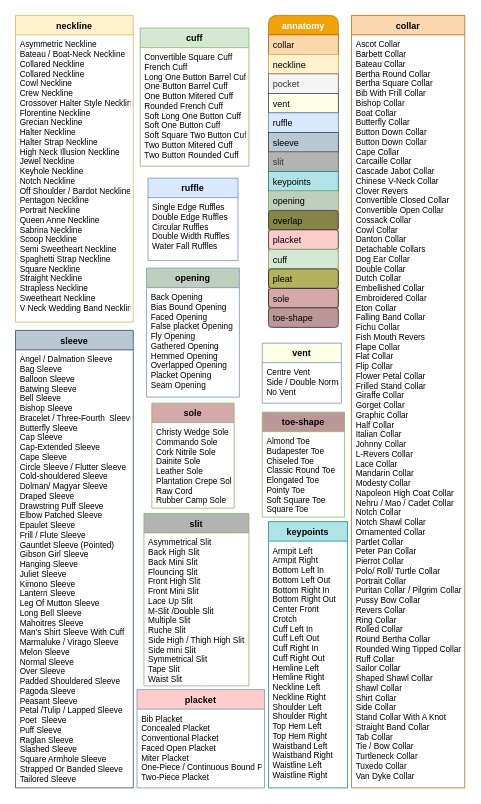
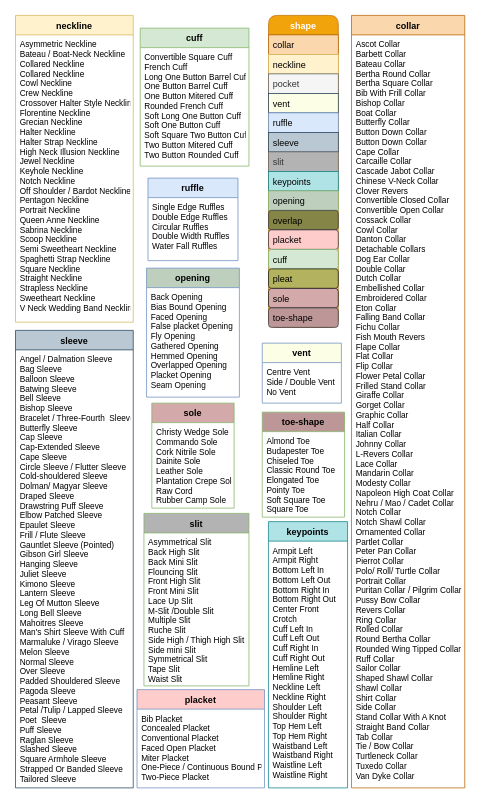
  <mxCell id="0" />
  <mxCell id="1" parent="0" />
  <mxCell id="2" value="neckline" style="swimlane;fontStyle=1;align=center;verticalAlign=top;childLayout=stackLayout;horizontal=1;startSize=26;horizontalStack=0;resizeParent=1;resizeLast=0;collapsible=1;marginBottom=0;rounded=0;shadow=0;strokeWidth=1;swimlaneFillColor=#ffffff;fillColor=#fff2cc;strokeColor=#d6b656;" parent="1" vertex="1"><mxGeometry y="20" width="157" height="409" as="geometry" x="20"><mxRectangle x="240" y="268" width="160" height="26" as="alternateBounds" /></mxGeometry></mxCell>
  <mxCell id="3" value="Asymmetric Neckline&#10;Bateau / Boat-Neck Neckline&#10;Collared Neckline&#10;Collared Neckline&#10;Cowl Neckline&#10;Crew Neckline&#10;Crossover Halter Style Neckline&#10;Florentine Neckline&#10;Grecian Neckline&#10;Halter Neckline&#10;Halter Strap Neckline&#10;High Neck Illusion Neckline&#10;Jewel Neckline&#10;Keyhole Neckline&#10;Notch Neckline&#10;Off Shoulder / Bardot Neckline&#10;Pentagon Neckline&#10;Portrait Neckline&#10;Queen Anne Neckline&#10;Sabrina Neckline&#10;Scoop Neckline&#10;Semi Sweetheart Neckline&#10;Spaghetti Strap Neckline&#10;Square Neckline&#10;Straight Neckline&#10;Strapless Neckline&#10;Sweetheart Neckline&#10;V Neck Wedding Band Neckline" style="text;align=left;verticalAlign=top;spacingLeft=4;spacingRight=4;overflow=hidden;rotatable=0;points=[[0,0.5],[1,0.5]];portConstraint=eastwest;fontSize=11;fontColor=#000000;" parent="2" vertex="1"><mxGeometry y="26" width="157" height="374" as="geometry" /></mxCell>
  <mxCell id="4" value="sleeve" style="swimlane;fontStyle=1;align=center;verticalAlign=top;childLayout=stackLayout;horizontal=1;startSize=26;horizontalStack=0;resizeParent=1;resizeLast=0;collapsible=1;marginBottom=0;rounded=0;shadow=0;strokeWidth=1;swimlaneFillColor=#ffffff;fillColor=#bac8d3;strokeColor=#23445d;" parent="1" vertex="1"><mxGeometry y="440" width="157" height="610" as="geometry" x="20"><mxRectangle x="240" y="268" width="160" height="26" as="alternateBounds" /></mxGeometry></mxCell>
  <mxCell id="5" value="Angel / Dalmation Sleeve&#10;Bag Sleeve&#10;Balloon Sleeve&#10;Batwing Sleeve&#10;Bell Sleeve&#10;Bishop Sleeve&#10;Bracelet / Three-Fourth  Sleeve&#10;Butterfly Sleeve&#10;Cap Sleeve&#10;Cap-Extended Sleeve&#10;Cape Sleeve&#10;Circle Sleeve / Flutter Sleeve&#10;Cold-shouldered Sleeve&#10;Dolman/ Magyar Sleeve&#10;Draped Sleeve&#10;Drawstring Puff Sleeve&#10;Elbow Patched Sleeve&#10;Epaulet Sleeve&#10;Frill / Flute Sleeve&#10;Gauntlet Sleeve (Pointed)&#10;Gibson Girl Sleeve&#10;Hanging Sleeve&#10;Juliet Sleeve&#10;Kimono Sleeve&#10;Lantern Sleeve&#10;Leg Of Mutton Sleeve&#10;Long Bell Sleeve&#10;Mahoitres Sleeve&#10;Man's Shirt Sleeve With Cuff&#10;Marmaluke / Virago Sleeve&#10;Melon Sleeve&#10;Normal Sleeve&#10;Over Sleeve&#10;Padded Shouldered Sleeve&#10;Pagoda Sleeve&#10;Peasant Sleeve&#10;Petal /Tulip / Lapped Sleeve&#10;Poet  Sleeve&#10;Puff Sleeve&#10;Raglan Sleeve&#10;Slashed Sleeve&#10;Square Armhole Sleeve&#10;Strapped Or Banded Sleeve&#10;Tailored Sleeve" style="text;align=left;verticalAlign=top;spacingLeft=4;spacingRight=4;overflow=hidden;rotatable=0;points=[[0,0.5],[1,0.5]];portConstraint=eastwest;fontSize=11;fontColor=#000000;" parent="4" vertex="1"><mxGeometry y="26" width="157" height="574" as="geometry" /></mxCell>
  <mxCell id="6" value="collar" style="swimlane;fontStyle=1;align=center;verticalAlign=top;childLayout=stackLayout;horizontal=1;startSize=26;horizontalStack=0;resizeParent=1;resizeLast=0;collapsible=1;marginBottom=0;rounded=0;shadow=0;strokeWidth=1;swimlaneFillColor=#ffffff;fillColor=#fad7ac;strokeColor=#b46504;" parent="1" vertex="1"><mxGeometry x="468" y="20" width="151" height="1030" as="geometry"><mxRectangle x="240" y="268" width="160" height="26" as="alternateBounds" /></mxGeometry></mxCell>
  <mxCell id="7" value="Ascot Collar&#10;Barbett Collar&#10;Bateau Collar&#10;Bertha Round Collar&#10;Bertha Square Collar&#10;Bib With Frill Collar&#10;Bishop Collar&#10;Boat Collar&#10;Butterfly Collar&#10;Button Down Collar&#10;Button Down Collar&#10;Cape Collar&#10;Carcaille Collar&#10;Cascade Jabot Collar&#10;Chinese V-Neck Collar&#10;Clover Revers&#10;Convertible Closed Collar&#10;Convertible Open Collar&#10;Cossack Collar&#10;Cowl Collar&#10;Danton Collar&#10;Detachable Collars&#10;Dog Ear Collar&#10;Double Collar&#10;Dutch Collar&#10;Embellished Collar&#10;Embroidered Collar&#10;Eton Collar&#10;Falling Band Collar&#10;Fichu Collar&#10;Fish Mouth Revers&#10;Flape Collar&#10;Flat Collar&#10;Flip Collar&#10;Flower Petal Collar&#10;Frilled Stand Collar&#10;Giraffe Collar&#10;Gorget Collar&#10;Graphic Collar&#10;Half Collar&#10;Italian Collar&#10;Johnny Collar&#10;L-Revers Collar&#10;Lace Collar&#10;Mandarin Collar&#10;Modesty Collar&#10;Napoleon High Coat Collar&#10;Nehru / Mao / Cadet Collar&#10;Notch Collar&#10;Notch Shawl Collar&#10;Ornamented Collar&#10;Partlet Collar&#10;Peter Pan Collar&#10;Pierrot Collar&#10;Polo/ Roll/ Turtle Collar&#10;Portrait Collar&#10;Puritan Collar / Pilgrim Collar&#10;Pussy Bow Collar&#10;Revers Collar&#10;Ring Collar&#10;Rolled Collar&#10;Round Bertha Collar&#10;Rounded Wing Tipped Collar&#10;Ruff Collar&#10;Sailor Collar&#10;Shaped Shawl Collar&#10;Shawl Collar&#10;Shirt Collar&#10;Side Collar&#10;Stand Collar With A Knot&#10;Straight Band Collar&#10;Tab Collar&#10;Tie / Bow Collar&#10;Turtleneck Collar&#10;Tuxedo Collar&#10;Van Dyke Collar" style="text;align=left;verticalAlign=top;spacingLeft=4;spacingRight=4;overflow=hidden;rotatable=0;points=[[0,0.5],[1,0.5]];portConstraint=eastwest;fontSize=11;fontColor=#000000;" parent="6" vertex="1"><mxGeometry y="26" width="151" height="1004" as="geometry" /></mxCell>
  <mxCell id="8" value="keypoints" style="swimlane;fontStyle=1;align=center;verticalAlign=top;childLayout=stackLayout;horizontal=1;startSize=26;horizontalStack=0;resizeParent=1;resizeLast=0;collapsible=1;marginBottom=0;rounded=0;shadow=0;strokeWidth=1;swimlaneFillColor=#ffffff;fillColor=#b0e3e6;strokeColor=#0e8088;" parent="1" vertex="1"><mxGeometry x="357.25" y="695" width="105.5" height="355" as="geometry"><mxRectangle x="240" y="268" width="160" height="26" as="alternateBounds" /></mxGeometry></mxCell>
  <mxCell id="9" value="Armpit Left&#10;Armpit Right&#10;Bottom Left In&#10;Bottom Left Out&#10;Bottom Right In&#10;Bottom Right Out&#10;Center Front&#10;Crotch&#10;Cuff Left In&#10;Cuff Left Out&#10;Cuff Right In&#10;Cuff Right Out&#10;Hemline Left&#10;Hemline Right&#10;Neckline Left&#10;Neckline Right&#10;Shoulder Left&#10;Shoulder Right&#10;Top Hem Left&#10;Top Hem Right&#10;Waistband Left&#10;Waistband Right&#10;Waistline Left&#10;Waistline Right" style="text;align=left;verticalAlign=top;spacingLeft=4;spacingRight=4;overflow=hidden;rotatable=0;points=[[0,0.5],[1,0.5]];portConstraint=eastwest;fontSize=11;fontColor=#000000;" parent="8" vertex="1"><mxGeometry y="26" width="105.5" height="324" as="geometry" /></mxCell>
  <mxCell id="10" value="placket" style="swimlane;fontStyle=1;align=center;verticalAlign=top;childLayout=stackLayout;horizontal=1;startSize=26;horizontalStack=0;resizeParent=1;resizeLast=0;collapsible=1;marginBottom=0;rounded=0;shadow=0;strokeWidth=1;swimlaneFillColor=#ffffff;fillColor=#FFCCCC;strokeColor=#6c8ebf;" vertex="1" parent="1"><mxGeometry x="182" y="919" width="170" height="131" as="geometry"><mxRectangle x="240" y="268" width="160" height="26" as="alternateBounds" /></mxGeometry></mxCell>
  <mxCell id="11" value="Bib Placket&#10;Concealed Placket&#10;Conventional Placket&#10;Faced Open Placket&#10;Miter Placket&#10;One-Piece / Continuous Bound Placket&#10;Two-Piece Placket" style="text;align=left;verticalAlign=top;spacingLeft=4;spacingRight=4;overflow=hidden;rotatable=0;points=[[0,0.5],[1,0.5]];portConstraint=eastwest;fontSize=11;fontColor=#000000;" vertex="1" parent="10"><mxGeometry y="26" width="170" height="104" as="geometry" /></mxCell>
  <mxCell id="12" value="sole" style="swimlane;fontStyle=1;align=center;verticalAlign=top;childLayout=stackLayout;horizontal=1;startSize=26;horizontalStack=0;resizeParent=1;resizeLast=0;collapsible=1;marginBottom=0;rounded=0;shadow=0;strokeWidth=1;swimlaneFillColor=#ffffff;fillColor=#D4A9A9;strokeColor=#82b366;" vertex="1" parent="1"><mxGeometry x="201.76" y="537" width="109.75" height="140" as="geometry"><mxRectangle x="240" y="268" width="160" height="26" as="alternateBounds" /></mxGeometry></mxCell>
  <mxCell id="13" value="Christy Wedge Sole&#10;Commando Sole&#10;Cork Nitrile Sole&#10;Dainite Sole&#10;Leather Sole&#10;Plantation Crepe Sole&#10;Raw Cord&#10;Rubber Camp Sole" style="text;align=left;verticalAlign=top;spacingLeft=4;spacingRight=4;overflow=hidden;rotatable=0;points=[[0,0.5],[1,0.5]];portConstraint=eastwest;fontSize=11;fontColor=#000000;" vertex="1" parent="12"><mxGeometry y="26" width="109.75" height="114" as="geometry" /></mxCell>
  <mxCell id="14" value="toe-shape" style="swimlane;fontStyle=1;align=center;verticalAlign=top;childLayout=stackLayout;horizontal=1;startSize=26;horizontalStack=0;resizeParent=1;resizeLast=0;collapsible=1;marginBottom=0;rounded=0;shadow=0;strokeWidth=1;swimlaneFillColor=#ffffff;fillColor=#BD9797;strokeColor=#82b366;" vertex="1" parent="1"><mxGeometry x="349" y="549" width="109.75" height="140" as="geometry"><mxRectangle x="240" y="268" width="160" height="26" as="alternateBounds" /></mxGeometry></mxCell>
  <mxCell id="15" value="Almond Toe&#10;Budapester Toe&#10;Chiseled Toe&#10;Classic Round Toe&#10;Elongated Toe&#10;Pointy Toe&#10;Soft Square Toe&#10;Square Toe" style="text;align=left;verticalAlign=top;spacingLeft=4;spacingRight=4;overflow=hidden;rotatable=0;points=[[0,0.5],[1,0.5]];portConstraint=eastwest;fontSize=11;fontColor=#000000;" vertex="1" parent="14"><mxGeometry y="26" width="109.75" height="114" as="geometry" /></mxCell>
  <mxCell id="16" value="vent" style="swimlane;fontStyle=1;align=center;verticalAlign=top;childLayout=stackLayout;horizontal=1;startSize=26;horizontalStack=0;resizeParent=1;resizeLast=0;collapsible=1;marginBottom=0;rounded=0;shadow=0;strokeWidth=1;swimlaneFillColor=#ffffff;fillColor=#FCFFE6;strokeColor=#6c8ebf;" parent="1" vertex="1"><mxGeometry x="349" y="457" width="105.5" height="80" as="geometry"><mxRectangle x="240" y="268" width="160" height="26" as="alternateBounds" /></mxGeometry></mxCell>
- <mxCell id="17" value="Centre Vent&#10;Side / Double Normal&#10;No Vent" style="text;align=left;verticalAlign=top;spacingLeft=4;spacingRight=4;overflow=hidden;rotatable=0;points=[[0,0.5],[1,0.5]];portConstraint=eastwest;fontSize=11;fontColor=#000000;" parent="16" vertex="1"><mxGeometry y="26" width="105.5" height="44" as="geometry" /></mxCell>
+ <mxCell id="17" value="Centre Vent&#10;Side / Double Vent&#10;No Vent" style="text;align=left;verticalAlign=top;spacingLeft=4;spacingRight=4;overflow=hidden;rotatable=0;points=[[0,0.5],[1,0.5]];portConstraint=eastwest;fontSize=11;fontColor=#000000;" parent="16" vertex="1"><mxGeometry y="26" width="105.5" height="44" as="geometry" /></mxCell>
  <mxCell id="18" value="cuff" style="swimlane;fontStyle=1;align=center;verticalAlign=top;childLayout=stackLayout;horizontal=1;startSize=26;horizontalStack=0;resizeParent=1;resizeLast=0;collapsible=1;marginBottom=0;rounded=0;shadow=0;strokeWidth=1;swimlaneFillColor=#ffffff;fillColor=#d5e8d4;strokeColor=#82b366;" parent="1" vertex="1"><mxGeometry x="186.26" y="37" width="145" height="184" as="geometry"><mxRectangle x="240" y="268" width="160" height="26" as="alternateBounds" /></mxGeometry></mxCell>
  <mxCell id="19" value="Convertible Square Cuff&#10;French Cuff&#10;Long One Button Barrel Cuff&#10;One Button Barrel Cuff&#10;One Button Mitered Cuff&#10;Rounded French Cuff&#10;Soft Long One Button Cuff&#10;Soft One Button Cuff&#10;Soft Square Two Button Cuff&#10;Two Button Mitered Cuff&#10;Two Button Rounded Cuff" style="text;align=left;verticalAlign=top;spacingLeft=4;spacingRight=4;overflow=hidden;rotatable=0;points=[[0,0.5],[1,0.5]];portConstraint=eastwest;fontSize=11;fontColor=#000000;" parent="18" vertex="1"><mxGeometry y="26" width="145" height="154" as="geometry" /></mxCell>
  <mxCell id="20" value="ruffle" style="swimlane;fontStyle=1;align=center;verticalAlign=top;childLayout=stackLayout;horizontal=1;startSize=26;horizontalStack=0;resizeParent=1;resizeLast=0;collapsible=1;marginBottom=0;rounded=0;shadow=0;strokeWidth=1;swimlaneFillColor=#ffffff;fillColor=#dae8fc;strokeColor=#6c8ebf;" parent="1" vertex="1"><mxGeometry x="196.63" y="237" width="120" height="110" as="geometry"><mxRectangle x="240" y="268" width="160" height="26" as="alternateBounds" /></mxGeometry></mxCell>
  <mxCell id="21" value="Single Edge Ruffles &#10;Double Edge Ruffles &#10;Circular Ruffles&#10;Double Width Ruffles &#10;Water Fall Ruffles " style="text;align=left;verticalAlign=top;spacingLeft=4;spacingRight=4;overflow=hidden;rotatable=0;points=[[0,0.5],[1,0.5]];portConstraint=eastwest;fontSize=11;fontColor=#000000;" parent="20" vertex="1"><mxGeometry y="26" width="120" height="84" as="geometry" /></mxCell>
- <mxCell id="22" value="annatomy" style="swimlane;fontStyle=1;align=center;verticalAlign=top;childLayout=stackLayout;horizontal=1;startSize=26;horizontalStack=0;resizeParent=1;resizeLast=0;collapsible=1;marginBottom=0;rounded=1;shadow=0;strokeWidth=1;fillColor=#f0a30a;strokeColor=#BD7000;fontColor=#ffffff;" parent="1" vertex="1"><mxGeometry x="357.38" y="20" width="93" height="416" as="geometry"><mxRectangle x="140" y="40" width="160" height="26" as="alternateBounds" /></mxGeometry></mxCell>
+ <mxCell id="22" value="shape" style="swimlane;fontStyle=1;align=center;verticalAlign=top;childLayout=stackLayout;horizontal=1;startSize=26;horizontalStack=0;resizeParent=1;resizeLast=0;collapsible=1;marginBottom=0;rounded=1;shadow=0;strokeWidth=1;fillColor=#f0a30a;strokeColor=#BD7000;fontColor=#ffffff;" parent="1" vertex="1"><mxGeometry x="357.38" y="20" width="93" height="416" as="geometry"><mxRectangle x="140" y="40" width="160" height="26" as="alternateBounds" /></mxGeometry></mxCell>
  <mxCell id="23" value="collar" style="text;align=left;verticalAlign=top;spacingLeft=4;spacingRight=4;overflow=hidden;rotatable=0;points=[[0,0.5],[1,0.5]];portConstraint=eastwest;fillColor=#fad7ac;strokeColor=#b46504;" parent="22" vertex="1"><mxGeometry y="26" width="93" height="26" as="geometry" /></mxCell>
  <mxCell id="24" value="neckline" style="text;align=left;verticalAlign=top;spacingLeft=4;spacingRight=4;overflow=hidden;rotatable=0;points=[[0,0.5],[1,0.5]];portConstraint=eastwest;rounded=0;shadow=0;html=0;fillColor=#fff2cc;strokeColor=#d6b656;" parent="22" vertex="1"><mxGeometry y="52" width="93" height="26" as="geometry" /></mxCell>
  <mxCell id="25" value="pocket" style="text;align=left;verticalAlign=top;spacingLeft=4;spacingRight=4;overflow=hidden;rotatable=0;points=[[0,0.5],[1,0.5]];portConstraint=eastwest;rounded=0;shadow=0;html=0;fillColor=#f5f5f5;strokeColor=#666666;fontColor=#333333;" parent="22" vertex="1"><mxGeometry y="78" width="93" height="26" as="geometry" /></mxCell>
  <mxCell id="26" value="vent" style="text;align=left;verticalAlign=top;spacingLeft=4;spacingRight=4;overflow=hidden;rotatable=0;points=[[0,0.5],[1,0.5]];portConstraint=eastwest;rounded=0;shadow=0;html=0;fillColor=#FCFFE6;strokeColor=#23445d;" parent="22" vertex="1"><mxGeometry y="104" width="93" height="26" as="geometry" /></mxCell>
  <mxCell id="27" value="ruffle" style="text;align=left;verticalAlign=top;spacingLeft=4;spacingRight=4;overflow=hidden;rotatable=0;points=[[0,0.5],[1,0.5]];portConstraint=eastwest;rounded=0;shadow=0;html=0;fillColor=#dae8fc;strokeColor=#6c8ebf;" parent="22" vertex="1"><mxGeometry y="130" width="93" height="26" as="geometry" /></mxCell>
  <mxCell id="28" value="sleeve" style="text;align=left;verticalAlign=top;spacingLeft=4;spacingRight=4;overflow=hidden;rotatable=0;points=[[0,0.5],[1,0.5]];portConstraint=eastwest;rounded=0;shadow=0;html=0;fillColor=#bac8d3;strokeColor=#23445d;" parent="22" vertex="1"><mxGeometry y="156" width="93" height="26" as="geometry" /></mxCell>
  <mxCell id="29" value="slit" style="text;align=left;verticalAlign=top;spacingLeft=4;spacingRight=4;overflow=hidden;rotatable=0;points=[[0,0.5],[1,0.5]];portConstraint=eastwest;rounded=0;shadow=0;html=0;fillColor=#B3B3B3;strokeColor=#666666;fontColor=#333333;" parent="22" vertex="1"><mxGeometry y="182" width="93" height="26" as="geometry" /></mxCell>
  <mxCell id="30" value="keypoints" style="text;align=left;verticalAlign=top;spacingLeft=4;spacingRight=4;overflow=hidden;rotatable=0;points=[[0,0.5],[1,0.5]];portConstraint=eastwest;rounded=0;shadow=0;html=0;fillColor=#b0e3e6;strokeColor=#0e8088;" parent="22" vertex="1"><mxGeometry y="208" width="93" height="26" as="geometry" /></mxCell>
  <mxCell id="31" value="opening" style="text;align=left;verticalAlign=top;spacingLeft=4;spacingRight=4;overflow=hidden;rotatable=0;points=[[0,0.5],[1,0.5]];portConstraint=eastwest;rounded=0;shadow=0;html=0;fillColor=#BECFBD;strokeColor=#82b366;" parent="22" vertex="1"><mxGeometry y="234" width="93" height="26" as="geometry" /></mxCell>
  <mxCell id="32" value="overlap" style="text;align=left;verticalAlign=top;spacingLeft=4;spacingRight=4;overflow=hidden;rotatable=0;points=[[0,0.5],[1,0.5]];portConstraint=eastwest;rounded=1;shadow=0;html=0;fillColor=#858547;strokeColor=#36393d;" parent="22" vertex="1"><mxGeometry y="260" width="93" height="26" as="geometry" /></mxCell>
  <mxCell id="33" value="placket" style="text;align=left;verticalAlign=top;spacingLeft=4;spacingRight=4;overflow=hidden;rotatable=0;points=[[0,0.5],[1,0.5]];portConstraint=eastwest;rounded=1;shadow=0;html=0;fillColor=#ffcccc;strokeColor=#36393d;" parent="22" vertex="1"><mxGeometry y="286" width="93" height="26" as="geometry" /></mxCell>
  <mxCell id="34" value="cuff" style="text;align=left;verticalAlign=top;spacingLeft=4;spacingRight=4;overflow=hidden;rotatable=0;points=[[0,0.5],[1,0.5]];portConstraint=eastwest;rounded=1;shadow=0;html=0;fillColor=#d5e8d4;strokeColor=#82b366;" parent="22" vertex="1"><mxGeometry y="312" width="93" height="26" as="geometry" /></mxCell>
  <mxCell id="35" value="pleat" style="text;align=left;verticalAlign=top;spacingLeft=4;spacingRight=4;overflow=hidden;rotatable=0;points=[[0,0.5],[1,0.5]];portConstraint=eastwest;rounded=1;shadow=0;html=0;fillColor=#B3B35F;strokeColor=#1A1A1A;" vertex="1" parent="22"><mxGeometry y="338" width="93" height="26" as="geometry" /></mxCell>
  <mxCell id="36" value="sole" style="text;align=left;verticalAlign=top;spacingLeft=4;spacingRight=4;overflow=hidden;rotatable=0;points=[[0,0.5],[1,0.5]];portConstraint=eastwest;rounded=1;shadow=0;html=0;fillColor=#D4A9A9;strokeColor=#1A1A1A;" vertex="1" parent="22"><mxGeometry y="364" width="93" height="26" as="geometry" /></mxCell>
  <mxCell id="37" value="toe-shape" style="text;align=left;verticalAlign=top;spacingLeft=4;spacingRight=4;overflow=hidden;rotatable=0;points=[[0,0.5],[1,0.5]];portConstraint=eastwest;rounded=1;shadow=0;html=0;fillColor=#BD9797;strokeColor=#36393d;" vertex="1" parent="22"><mxGeometry y="390" width="93" height="26" as="geometry" /></mxCell>
  <mxCell id="38" value="slit" style="swimlane;fontStyle=1;align=center;verticalAlign=top;childLayout=stackLayout;horizontal=1;startSize=26;horizontalStack=0;resizeParent=1;resizeLast=0;collapsible=1;marginBottom=0;rounded=0;shadow=0;strokeWidth=1;swimlaneFillColor=#ffffff;fillColor=#B3B3B3;strokeColor=#82b366;" vertex="1" parent="1"><mxGeometry x="191.26" y="684" width="140" height="230" as="geometry"><mxRectangle x="240" y="268" width="160" height="26" as="alternateBounds" /></mxGeometry></mxCell>
  <mxCell id="39" value="Asymmetrical Slit&#10;Back High Slit&#10;Back Mini Slit&#10;Flouncing Slit&#10;Front High Slit&#10;Front Mini Slit&#10;Lace Up Slit&#10;M-Slit /Double Slit&#10;Multiple Slit&#10;Ruche Slit&#10;Side High / Thigh High Slit&#10;Side mini Slit&#10;Symmetrical Slit&#10;Tape Slit&#10;Waist Slit" style="text;align=left;verticalAlign=top;spacingLeft=4;spacingRight=4;overflow=hidden;rotatable=0;points=[[0,0.5],[1,0.5]];portConstraint=eastwest;fontSize=11;fontColor=#000000;" vertex="1" parent="38"><mxGeometry y="26" width="140" height="204" as="geometry" /></mxCell>
  <mxCell id="40" value="opening" style="swimlane;fontStyle=1;align=center;verticalAlign=top;childLayout=stackLayout;horizontal=1;startSize=26;horizontalStack=0;resizeParent=1;resizeLast=0;collapsible=1;marginBottom=0;rounded=0;shadow=0;strokeWidth=1;swimlaneFillColor=#ffffff;fillColor=#BECFBD;strokeColor=#6c8ebf;" vertex="1" parent="1"><mxGeometry x="194.76" y="357" width="123.74" height="172" as="geometry"><mxRectangle x="240" y="268" width="160" height="26" as="alternateBounds" /></mxGeometry></mxCell>
  <mxCell id="41" value="Back Opening&#10;Bias Bound Opening&#10;Faced Opening&#10;False placket Opening&#10;Fly Opening&#10;Gathered Opening&#10;Hemmed Opening&#10;Overlapped Opening&#10;Placket Opening&#10;Seam Opening" style="text;align=left;verticalAlign=top;spacingLeft=4;spacingRight=4;overflow=hidden;rotatable=0;points=[[0,0.5],[1,0.5]];portConstraint=eastwest;fontSize=11;fontColor=#000000;" vertex="1" parent="40"><mxGeometry y="26" width="123.74" height="144" as="geometry" /></mxCell>
